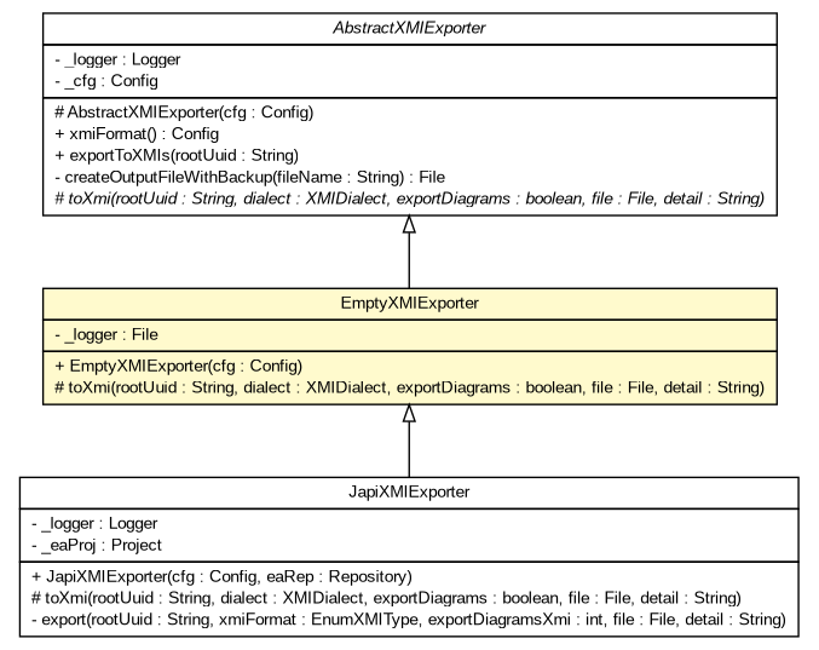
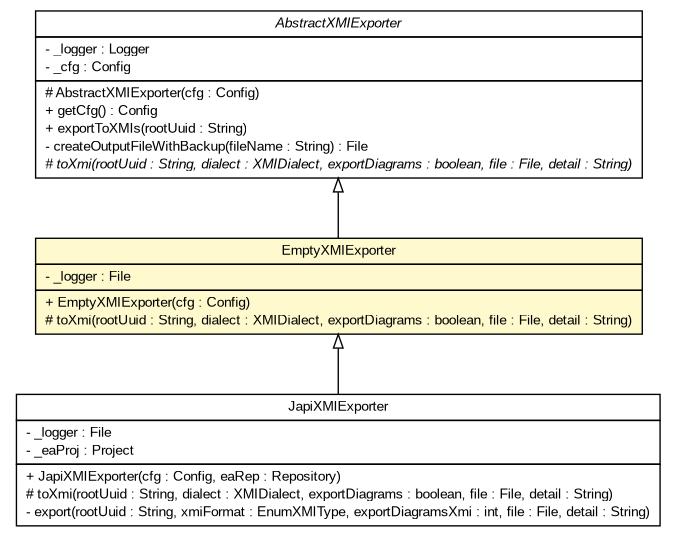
  digraph {
    nodesep=0.25
    ranksep=0.5
    node [fontcolor=black fontname=arial fontsize=10.0 shape=plaintext]
    edge [arrowtail=empty dir=back fontname=arial fontsize=10 headport=p labelfontname=arial labelfontsize=10 tailport=p]
    n1 [label=<<table title="org.tanjakostic.jcleancim.builder.EmptyXMIExporter" border="0" cellborder="1" cellspacing="0" cellpadding="2" port="p" bgcolor="lemonChiffon" href="./EmptyXMIExporter.html"> 		<tr><td><table border="0" cellspacing="0" cellpadding="1"> <tr><td align="center" balign="center"> EmptyXMIExporter </td></tr> 		</table></td></tr> 		<tr><td><table border="0" cellspacing="0" cellpadding="1"> <tr><td align="left" balign="left"> - _logger : File </td></tr> 		</table></td></tr> 		<tr><td><table border="0" cellspacing="0" cellpadding="1"> <tr><td align="left" balign="left"> + EmptyXMIExporter(cfg : Config) </td></tr> <tr><td align="left" balign="left"> # toXmi(rootUuid : String, dialect : XMIDialect, exportDiagrams : boolean, file : File, detail : String) </td></tr> 		</table></td></tr> 		</table>>]
-   n2 [label=<<table title="org.tanjakostic.jcleancim.builder.ea.japi.JapiXMIExporter" border="0" cellborder="1" cellspacing="0" cellpadding="2" port="p" href="./ea/japi/JapiXMIExporter.html"> 		<tr><td><table border="0" cellspacing="0" cellpadding="1"> <tr><td align="center" balign="center"> JapiXMIExporter </td></tr> 		</table></td></tr> 		<tr><td><table border="0" cellspacing="0" cellpadding="1"> <tr><td align="left" balign="left"> - _logger : Logger </td></tr> <tr><td align="left" balign="left"> - _eaProj : Project </td></tr> 		</table></td></tr> 		<tr><td><table border="0" cellspacing="0" cellpadding="1"> <tr><td align="left" balign="left"> + JapiXMIExporter(cfg : Config, eaRep : Repository) </td></tr> <tr><td align="left" balign="left"> # toXmi(rootUuid : String, dialect : XMIDialect, exportDiagrams : boolean, file : File, detail : String) </td></tr> <tr><td align="left" balign="left"> - export(rootUuid : String, xmiFormat : EnumXMIType, exportDiagramsXmi : int, file : File, detail : String) </td></tr> 		</table></td></tr> 		</table>>]
-   n3 [label=<<table title="org.tanjakostic.jcleancim.builder.AbstractXMIExporter" border="0" cellborder="1" cellspacing="0" cellpadding="2" port="p" href="./AbstractXMIExporter.html"> 		<tr><td><table border="0" cellspacing="0" cellpadding="1"> <tr><td align="center" balign="center"><font face="Arial Italic"> AbstractXMIExporter </font></td></tr> 		</table></td></tr> 		<tr><td><table border="0" cellspacing="0" cellpadding="1"> <tr><td align="left" balign="left"> - _logger : Logger </td></tr> <tr><td align="left" balign="left"> - _cfg : Config </td></tr> 		</table></td></tr> 		<tr><td><table border="0" cellspacing="0" cellpadding="1"> <tr><td align="left" balign="left"> # AbstractXMIExporter(cfg : Config) </td></tr> <tr><td align="left" balign="left"> + xmiFormat() : Config </td></tr> <tr><td align="left" balign="left"> + exportToXMIs(rootUuid : String) </td></tr> <tr><td align="left" balign="left"> - createOutputFileWithBackup(fileName : String) : File </td></tr> <tr><td align="left" balign="left"><font face="Arial Italic" point-size="10.0"> # toXmi(rootUuid : String, dialect : XMIDialect, exportDiagrams : boolean, file : File, detail : String) </font></td></tr> 		</table></td></tr> 		</table>>]
+   n2 [label=<<table title="org.tanjakostic.jcleancim.builder.ea.japi.JapiXMIExporter" border="0" cellborder="1" cellspacing="0" cellpadding="2" port="p" href="./ea/japi/JapiXMIExporter.html"> 		<tr><td><table border="0" cellspacing="0" cellpadding="1"> <tr><td align="center" balign="center"> JapiXMIExporter </td></tr> 		</table></td></tr> 		<tr><td><table border="0" cellspacing="0" cellpadding="1"> <tr><td align="left" balign="left"> - _logger : File </td></tr> <tr><td align="left" balign="left"> - _eaProj : Project </td></tr> 		</table></td></tr> 		<tr><td><table border="0" cellspacing="0" cellpadding="1"> <tr><td align="left" balign="left"> + JapiXMIExporter(cfg : Config, eaRep : Repository) </td></tr> <tr><td align="left" balign="left"> # toXmi(rootUuid : String, dialect : XMIDialect, exportDiagrams : boolean, file : File, detail : String) </td></tr> <tr><td align="left" balign="left"> - export(rootUuid : String, xmiFormat : EnumXMIType, exportDiagramsXmi : int, file : File, detail : String) </td></tr> 		</table></td></tr> 		</table>>]
+   n3 [label=<<table title="org.tanjakostic.jcleancim.builder.AbstractXMIExporter" border="0" cellborder="1" cellspacing="0" cellpadding="2" port="p" href="./AbstractXMIExporter.html"> 		<tr><td><table border="0" cellspacing="0" cellpadding="1"> <tr><td align="center" balign="center"><font face="Arial Italic"> AbstractXMIExporter </font></td></tr> 		</table></td></tr> 		<tr><td><table border="0" cellspacing="0" cellpadding="1"> <tr><td align="left" balign="left"> - _logger : Logger </td></tr> <tr><td align="left" balign="left"> - _cfg : Config </td></tr> 		</table></td></tr> 		<tr><td><table border="0" cellspacing="0" cellpadding="1"> <tr><td align="left" balign="left"> # AbstractXMIExporter(cfg : Config) </td></tr> <tr><td align="left" balign="left"> + getCfg() : Config </td></tr> <tr><td align="left" balign="left"> + exportToXMIs(rootUuid : String) </td></tr> <tr><td align="left" balign="left"> - createOutputFileWithBackup(fileName : String) : File </td></tr> <tr><td align="left" balign="left"><font face="Arial Italic" point-size="10.0"> # toXmi(rootUuid : String, dialect : XMIDialect, exportDiagrams : boolean, file : File, detail : String) </font></td></tr> 		</table></td></tr> 		</table>>]
    n1 -> n2
    n3 -> n1
  }
